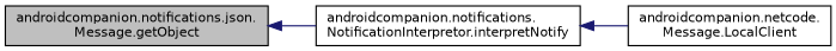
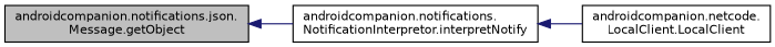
  digraph {
    rankdir=LR
    node [color=black fillcolor=white fontname=Helvetica fontsize=10 shape=record style=filled]
    edge [color=midnightblue dir=back fontname=Helvetica fontsize=10 labelfontname=Helvetica labelfontsize=10 style=solid]
    n1 [fillcolor=grey75 fontcolor=black height=0.2 label="androidcompanion.notifications.json.\lMessage.getObject" width=0.4]
    n2 [height=0.2 label="androidcompanion.notifications.\lNotificationInterpretor.interpretNotify" width=0.4]
-   n3 [height=0.2 label="androidcompanion.netcode.\lMessage.LocalClient" width=0.4]
+   n3 [height=0.2 label="androidcompanion.netcode.\lLocalClient.LocalClient" width=0.4]
    n1 -> n2
    n2 -> n3
  }
